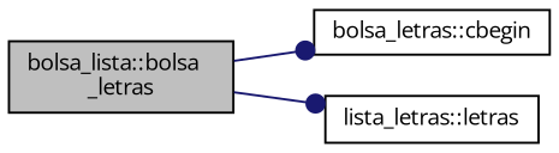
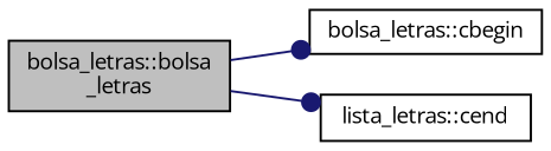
  digraph {
    fontname="Open Sans"
    rankdir=LR
    node [color=black fillcolor=white fontname="Open Sans" fontsize=10 shape=record style=filled]
    edge [arrowhead=dot color=midnightblue fontname="Open Sans" fontsize=10 labelfontname=Helvetica labelfontsize=10 style=solid]
-   n1 [fillcolor=grey75 fontcolor=black height=0.2 label="bolsa_lista::bolsa\l_letras" width=0.4]
+   n1 [fillcolor=grey75 fontcolor=black height=0.2 label="bolsa_letras::bolsa\l_letras" width=0.4]
    n2 [height=0.2 label="bolsa_letras::cbegin" width=0.4]
-   n3 [height=0.2 label="lista_letras::letras" width=0.4]
+   n3 [height=0.2 label="lista_letras::cend" width=0.4]
    n1 -> n2
    n1 -> n3
  }
